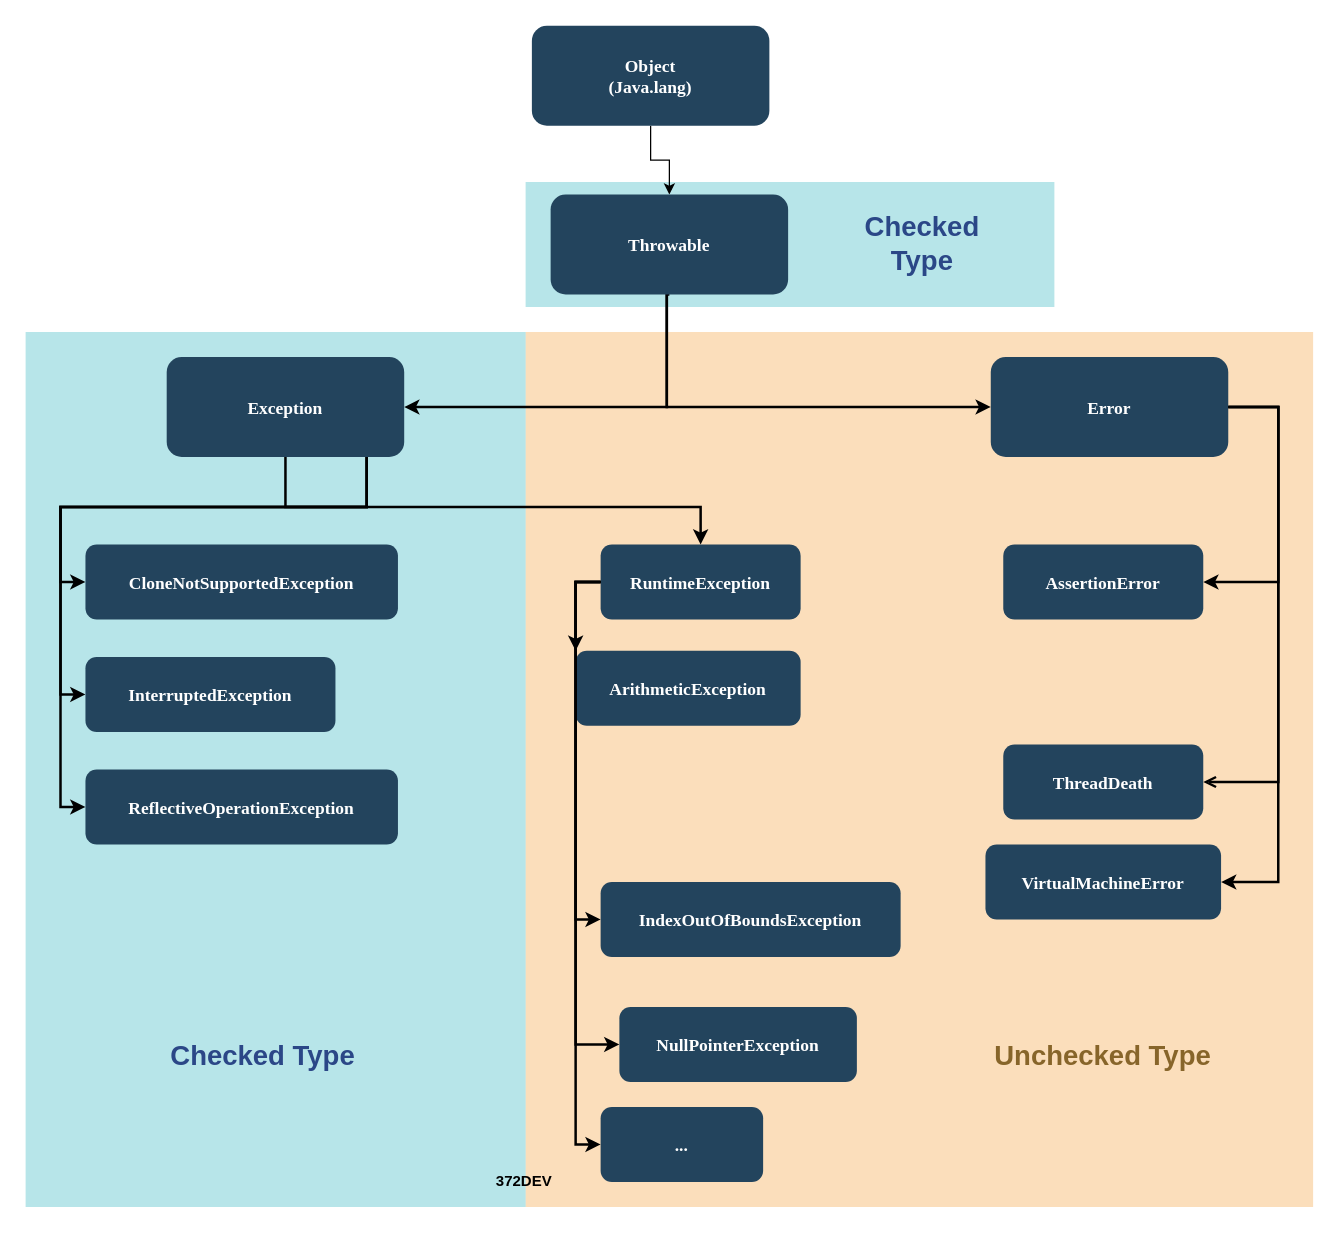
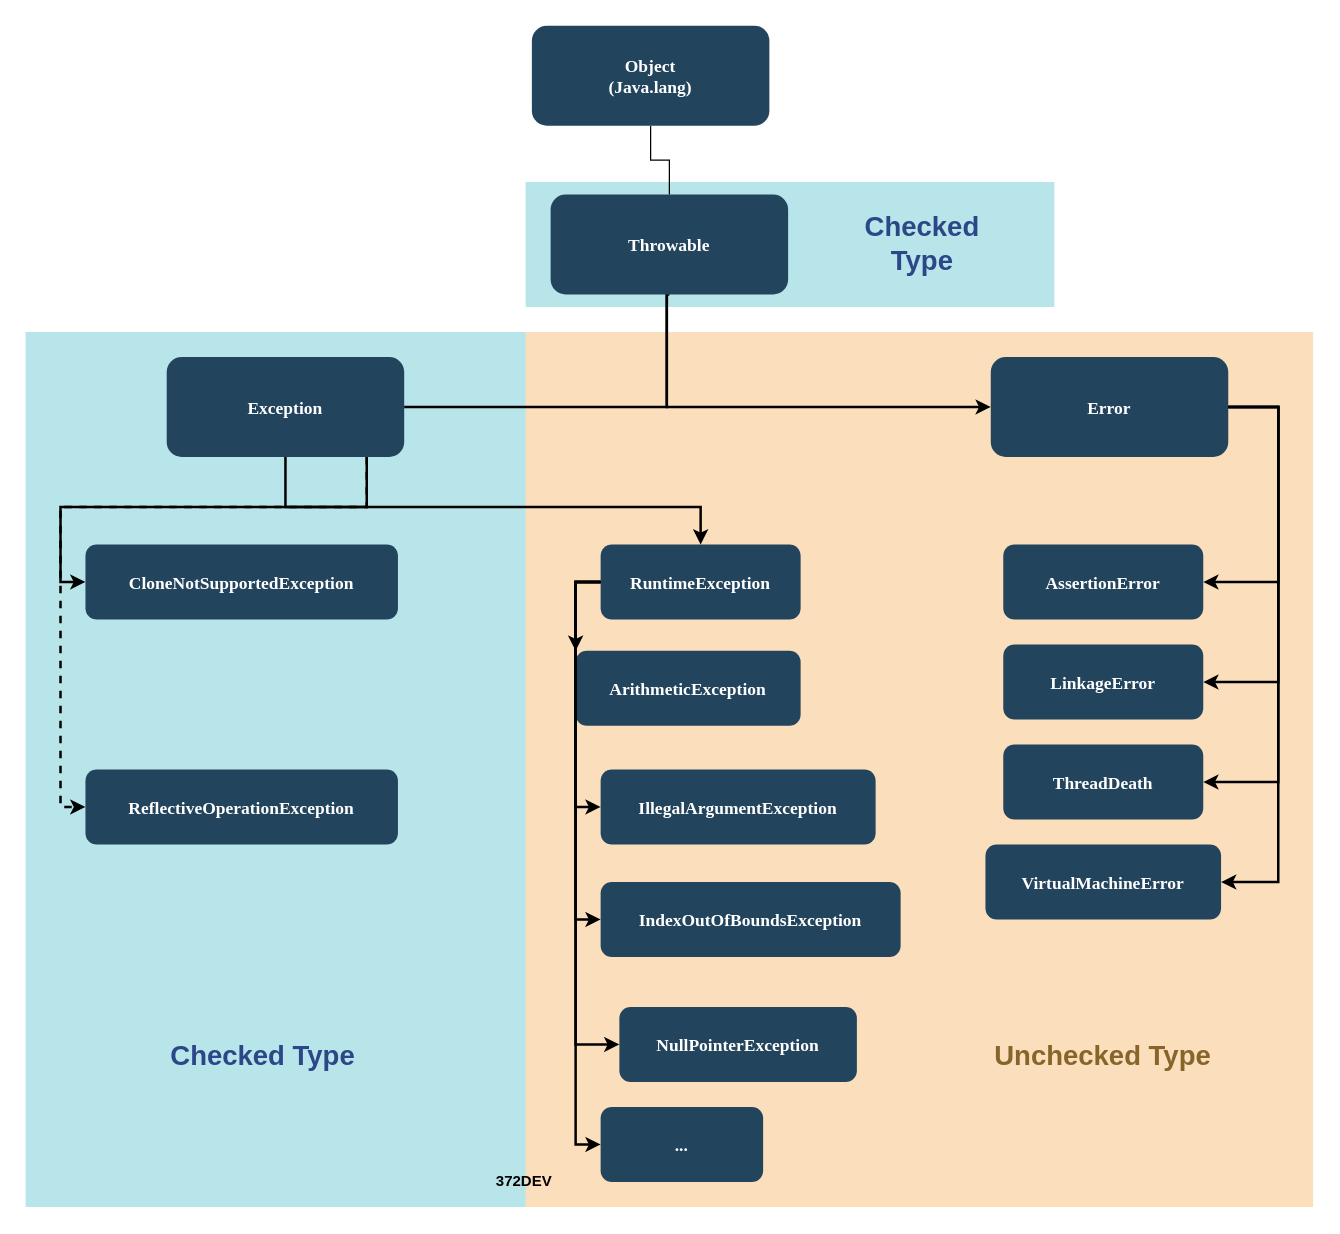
  <mxCell id="0" />
  <mxCell id="1" parent="0" />
  <mxCell id="2" value="" style="strokeColor=none;opacity=30;verticalAlign=bottom;fillColor=#12AAB5;" parent="1" vertex="1"><mxGeometry x="420" y="145" width="423" height="100" as="geometry" /></mxCell>
  <mxCell id="3" value="" style="fillColor=#F2931E;strokeColor=none;opacity=30;" parent="1" vertex="1"><mxGeometry x="420" y="265" width="630" height="700" as="geometry" /></mxCell>
  <mxCell id="4" value="" style="fillColor=#12AAB5;strokeColor=none;opacity=30;" parent="1" vertex="1"><mxGeometry x="20" y="265" width="400" height="700" as="geometry" /></mxCell>
- <mxCell id="5" value="" style="edgeStyle=orthogonalEdgeStyle;rounded=0;orthogonalLoop=1;jettySize=auto;html=1;verticalAlign=middle;" parent="1" source="6" target="33" edge="1"><mxGeometry relative="1" as="geometry" /></mxCell>
+ <mxCell id="5" value="" style="edgeStyle=orthogonalEdgeStyle;rounded=0;orthogonalLoop=1;jettySize=auto;html=1;verticalAlign=middle;endArrow=none;" parent="1" source="6" target="33" edge="1"><mxGeometry relative="1" as="geometry" /></mxCell>
  <mxCell id="6" value="Object&#10;(Java.lang)" style="rounded=1;fillColor=#23445D;gradientColor=none;strokeColor=none;fontColor=#FFFFFF;fontStyle=1;fontFamily=Tahoma;fontSize=14" parent="1" vertex="1"><mxGeometry x="425" y="20" width="190" height="80" as="geometry" /></mxCell>
  <mxCell id="7" value="Error" style="rounded=1;fillColor=#23445D;gradientColor=none;strokeColor=none;fontColor=#FFFFFF;fontStyle=1;fontFamily=Tahoma;fontSize=14" parent="1" vertex="1"><mxGeometry x="792.11" y="285" width="190" height="80" as="geometry" /></mxCell>
  <mxCell id="8" style="edgeStyle=orthogonalEdgeStyle;rounded=0;orthogonalLoop=1;jettySize=auto;html=1;strokeWidth=2;entryX=0;entryY=0.5;entryDx=0;entryDy=0;" parent="1" source="11" target="12" edge="1"><mxGeometry relative="1" as="geometry"><mxPoint x="7.86" y="465" as="targetPoint" /><Array as="points"><mxPoint x="292.86" y="405" /><mxPoint x="47.86" y="405" /><mxPoint x="47.86" y="465" /></Array></mxGeometry></mxCell>
- <mxCell id="9" style="edgeStyle=orthogonalEdgeStyle;rounded=0;orthogonalLoop=1;jettySize=auto;html=1;entryX=0;entryY=0.5;entryDx=0;entryDy=0;strokeWidth=2;" parent="1" source="11" target="13" edge="1"><mxGeometry relative="1" as="geometry"><Array as="points"><mxPoint x="292.86" y="405" /><mxPoint x="47.86" y="405" /><mxPoint x="47.86" y="555" /></Array></mxGeometry></mxCell>
- <mxCell id="10" style="edgeStyle=orthogonalEdgeStyle;rounded=0;orthogonalLoop=1;jettySize=auto;html=1;entryX=0;entryY=0.5;entryDx=0;entryDy=0;strokeWidth=2;" parent="1" source="11" target="14" edge="1"><mxGeometry relative="1" as="geometry"><Array as="points"><mxPoint x="292.86" y="405" /><mxPoint x="47.86" y="405" /><mxPoint x="47.86" y="645" /></Array></mxGeometry></mxCell>
+ <mxCell id="10" style="edgeStyle=orthogonalEdgeStyle;rounded=0;orthogonalLoop=1;jettySize=auto;html=1;entryX=0;entryY=0.5;entryDx=0;entryDy=0;strokeWidth=2;dashed=1;" parent="1" source="11" target="14" edge="1"><mxGeometry relative="1" as="geometry"><Array as="points"><mxPoint x="292.86" y="405" /><mxPoint x="47.86" y="405" /><mxPoint x="47.86" y="645" /></Array></mxGeometry></mxCell>
  <mxCell id="11" value="Exception" style="rounded=1;fillColor=#23445D;gradientColor=none;strokeColor=none;fontColor=#FFFFFF;fontStyle=1;fontFamily=Tahoma;fontSize=14" parent="1" vertex="1"><mxGeometry x="132.86" y="285" width="190" height="80" as="geometry" /></mxCell>
  <mxCell id="12" value="CloneNotSupportedException" style="rounded=1;fillColor=#23445D;gradientColor=none;strokeColor=none;fontColor=#FFFFFF;fontStyle=1;fontFamily=Tahoma;fontSize=14" parent="1" vertex="1"><mxGeometry x="67.86" y="435" width="250" height="60" as="geometry" /></mxCell>
- <mxCell id="13" value="InterruptedException" style="rounded=1;fillColor=#23445D;gradientColor=none;strokeColor=none;fontColor=#FFFFFF;fontStyle=1;fontFamily=Tahoma;fontSize=14" parent="1" vertex="1"><mxGeometry x="67.86" y="525" width="200" height="60" as="geometry" /></mxCell>
  <mxCell id="14" value="ReflectiveOperationException" style="rounded=1;fillColor=#23445D;gradientColor=none;strokeColor=none;fontColor=#FFFFFF;fontStyle=1;fontFamily=Tahoma;fontSize=14" parent="1" vertex="1"><mxGeometry x="67.86" y="615" width="250" height="60" as="geometry" /></mxCell>
  <mxCell id="15" value="RuntimeException" style="rounded=1;fillColor=#23445D;gradientColor=none;strokeColor=none;fontColor=#FFFFFF;fontStyle=1;fontFamily=Tahoma;fontSize=14" parent="1" vertex="1"><mxGeometry x="480" y="435" width="160" height="60" as="geometry" /></mxCell>
  <mxCell id="16" value="ArithmeticException" style="rounded=1;fillColor=#23445D;gradientColor=none;strokeColor=none;fontColor=#FFFFFF;fontStyle=1;fontFamily=Tahoma;fontSize=14" parent="1" vertex="1"><mxGeometry x="460" y="520" width="180" height="60" as="geometry" /></mxCell>
+ <mxCell id="17" value="IllegalArgumentException" style="rounded=1;fillColor=#23445D;gradientColor=none;strokeColor=none;fontColor=#FFFFFF;fontStyle=1;fontFamily=Tahoma;fontSize=14" parent="1" vertex="1"><mxGeometry x="480" y="615" width="220" height="60" as="geometry" /></mxCell>
  <mxCell id="18" value="IndexOutOfBoundsException" style="rounded=1;fillColor=#23445D;gradientColor=none;strokeColor=none;fontColor=#FFFFFF;fontStyle=1;fontFamily=Tahoma;fontSize=14" parent="1" vertex="1"><mxGeometry x="480" y="705" width="240" height="60" as="geometry" /></mxCell>
  <mxCell id="19" value="NullPointerException" style="rounded=1;fillColor=#23445D;gradientColor=none;strokeColor=none;fontColor=#FFFFFF;fontStyle=1;fontFamily=Tahoma;fontSize=14" parent="1" vertex="1"><mxGeometry x="495" y="805" width="190" height="60" as="geometry" /></mxCell>
  <mxCell id="20" value="ThreadDeath" style="rounded=1;fillColor=#23445D;gradientColor=none;strokeColor=none;fontColor=#FFFFFF;fontStyle=1;fontFamily=Tahoma;fontSize=14" parent="1" vertex="1"><mxGeometry x="802.11" y="595" width="160" height="60" as="geometry" /></mxCell>
+ <mxCell id="21" value="LinkageError" style="rounded=1;fillColor=#23445D;gradientColor=none;strokeColor=none;fontColor=#FFFFFF;fontStyle=1;fontFamily=Tahoma;fontSize=14" parent="1" vertex="1"><mxGeometry x="802.11" y="515" width="160" height="60" as="geometry" /></mxCell>
  <mxCell id="22" value="AssertionError" style="rounded=1;fillColor=#23445D;gradientColor=none;strokeColor=none;fontColor=#FFFFFF;fontStyle=1;fontFamily=Tahoma;fontSize=14" parent="1" vertex="1"><mxGeometry x="802.11" y="435" width="160" height="60" as="geometry" /></mxCell>
  <mxCell id="23" value="" style="edgeStyle=elbowEdgeStyle;elbow=horizontal;strokeWidth=2;rounded=0" parent="1" source="15" target="16" edge="1"><mxGeometry x="32" y="245" width="100" height="100" as="geometry"><mxPoint x="-310" y="215" as="sourcePoint" /><mxPoint x="-210" y="115" as="targetPoint" /><Array as="points"><mxPoint x="460" y="515" /></Array></mxGeometry></mxCell>
+ <mxCell id="24" value="" style="edgeStyle=elbowEdgeStyle;elbow=horizontal;strokeWidth=2;rounded=0" parent="1" source="15" target="17" edge="1"><mxGeometry x="32" y="245" width="100" height="100" as="geometry"><mxPoint x="-310" y="215" as="sourcePoint" /><mxPoint x="-210" y="115" as="targetPoint" /><Array as="points"><mxPoint x="460" y="555" /></Array></mxGeometry></mxCell>
  <mxCell id="25" value="" style="edgeStyle=elbowEdgeStyle;elbow=horizontal;strokeWidth=2;rounded=0" parent="1" source="15" edge="1"><mxGeometry x="32" y="245" width="100" height="100" as="geometry"><mxPoint x="-310" y="215" as="sourcePoint" /><mxPoint x="480" y="735" as="targetPoint" /><Array as="points"><mxPoint x="460" y="605" /></Array></mxGeometry></mxCell>
  <mxCell id="26" value="" style="edgeStyle=elbowEdgeStyle;elbow=horizontal;strokeWidth=2;rounded=0" parent="1" source="15" target="19" edge="1"><mxGeometry x="32" y="245" width="100" height="100" as="geometry"><mxPoint x="-310" y="215" as="sourcePoint" /><mxPoint x="-210" y="115" as="targetPoint" /><Array as="points"><mxPoint x="460" y="645" /></Array></mxGeometry></mxCell>
  <mxCell id="27" value="" style="edgeStyle=elbowEdgeStyle;elbow=vertical;strokeWidth=2;rounded=0;exitX=0.5;exitY=1;exitDx=0;exitDy=0;" parent="1" source="11" target="15" edge="1"><mxGeometry x="-99.5" y="260.5" width="100" height="100" as="geometry"><mxPoint x="317.86" y="365" as="sourcePoint" /><mxPoint x="-341.5" y="130.5" as="targetPoint" /><Array as="points"><mxPoint x="318" y="405" /><mxPoint x="335" y="405" /><mxPoint x="430" y="405" /></Array></mxGeometry></mxCell>
- <mxCell id="29" value="" style="edgeStyle=elbowEdgeStyle;elbow=vertical;strokeWidth=2;rounded=0;endArrow=open;" parent="1" source="7" target="20" edge="1"><mxGeometry x="-425.89" y="260.5" width="100" height="100" as="geometry"><mxPoint x="-767.89" y="230.5" as="sourcePoint" /><mxPoint x="-667.89" y="130.5" as="targetPoint" /><Array as="points"><mxPoint x="1022.11" y="405" /></Array></mxGeometry></mxCell>
+ <mxCell id="28" value="" style="edgeStyle=elbowEdgeStyle;elbow=vertical;strokeWidth=2;rounded=0;entryX=1;entryY=0.5;entryDx=0;entryDy=0;" parent="1" source="7" target="21" edge="1"><mxGeometry x="-425.89" y="260.5" width="100" height="100" as="geometry"><mxPoint x="-767.89" y="230.5" as="sourcePoint" /><mxPoint x="-667.89" y="130.5" as="targetPoint" /><Array as="points"><mxPoint x="1022.11" y="515" /></Array></mxGeometry></mxCell>
+ <mxCell id="29" value="" style="edgeStyle=elbowEdgeStyle;elbow=vertical;strokeWidth=2;rounded=0" parent="1" source="7" target="20" edge="1"><mxGeometry x="-425.89" y="260.5" width="100" height="100" as="geometry"><mxPoint x="-767.89" y="230.5" as="sourcePoint" /><mxPoint x="-667.89" y="130.5" as="targetPoint" /><Array as="points"><mxPoint x="1022.11" y="405" /></Array></mxGeometry></mxCell>
  <mxCell id="30" value="" style="edgeStyle=elbowEdgeStyle;elbow=vertical;strokeWidth=2;rounded=0;entryX=1;entryY=0.5;entryDx=0;entryDy=0;" parent="1" source="7" target="22" edge="1"><mxGeometry x="-425.89" y="260.5" width="100" height="100" as="geometry"><mxPoint x="-767.89" y="230.5" as="sourcePoint" /><mxPoint x="-667.89" y="130.5" as="targetPoint" /><Array as="points"><mxPoint x="1022.11" y="395" /></Array></mxGeometry></mxCell>
  <mxCell id="31" value="" style="edgeStyle=orthogonalEdgeStyle;rounded=0;orthogonalLoop=1;jettySize=auto;html=1;entryX=0;entryY=0.5;entryDx=0;entryDy=0;strokeWidth=2;" parent="1" target="7" edge="1"><mxGeometry relative="1" as="geometry"><Array as="points"><mxPoint x="532.86" y="325" /></Array><mxPoint x="532.86" y="165" as="sourcePoint" /></mxGeometry></mxCell>
- <mxCell id="32" value="" style="edgeStyle=orthogonalEdgeStyle;rounded=0;orthogonalLoop=1;jettySize=auto;html=1;entryX=1;entryY=0.5;entryDx=0;entryDy=0;strokeWidth=2;exitX=0.5;exitY=1;exitDx=0;exitDy=0;" parent="1" source="33" target="11" edge="1"><mxGeometry relative="1" as="geometry"><mxPoint x="317.86" y="255" as="targetPoint" /><Array as="points"><mxPoint x="533" y="235" /><mxPoint x="533" y="325" /></Array><mxPoint x="532.86" y="165" as="sourcePoint" /></mxGeometry></mxCell>
+ <mxCell id="32" value="" style="edgeStyle=orthogonalEdgeStyle;rounded=0;orthogonalLoop=1;jettySize=auto;html=1;entryX=1;entryY=0.5;entryDx=0;entryDy=0;strokeWidth=2;exitX=0.5;exitY=1;exitDx=0;exitDy=0;endArrow=none;" parent="1" source="33" target="11" edge="1"><mxGeometry relative="1" as="geometry"><mxPoint x="317.86" y="255" as="targetPoint" /><Array as="points"><mxPoint x="533" y="235" /><mxPoint x="533" y="325" /></Array><mxPoint x="532.86" y="165" as="sourcePoint" /></mxGeometry></mxCell>
  <mxCell id="33" value="Throwable" style="rounded=1;fillColor=#23445D;gradientColor=none;strokeColor=none;fontColor=#FFFFFF;fontStyle=1;fontFamily=Tahoma;fontSize=14;verticalAlign=middle;" parent="1" vertex="1"><mxGeometry x="440" y="155" width="190" height="80" as="geometry" /></mxCell>
  <mxCell id="34" value="VirtualMachineError" style="rounded=1;fillColor=#23445D;gradientColor=none;strokeColor=none;fontColor=#FFFFFF;fontStyle=1;fontFamily=Tahoma;fontSize=14" parent="1" vertex="1"><mxGeometry x="787.86" y="675" width="188.5" height="60" as="geometry" /></mxCell>
  <mxCell id="35" value="" style="edgeStyle=elbowEdgeStyle;elbow=vertical;strokeWidth=2;rounded=0;exitX=1;exitY=0.5;exitDx=0;exitDy=0;" parent="1" source="7" target="34" edge="1"><mxGeometry x="-425.89" y="350.5" width="100" height="100" as="geometry"><mxPoint x="982.11" y="415" as="sourcePoint" /><mxPoint x="-667.89" y="220.5" as="targetPoint" /><Array as="points"><mxPoint x="1022.11" y="495" /></Array></mxGeometry></mxCell>
  <mxCell id="36" value="..." style="rounded=1;fillColor=#23445D;gradientColor=none;strokeColor=none;fontColor=#FFFFFF;fontStyle=1;fontFamily=Tahoma;fontSize=14" parent="1" vertex="1"><mxGeometry x="480" y="885" width="130" height="60" as="geometry" /></mxCell>
  <mxCell id="37" value="" style="edgeStyle=elbowEdgeStyle;elbow=horizontal;strokeWidth=2;rounded=0" parent="1" target="36" edge="1"><mxGeometry x="32" y="335" width="100" height="100" as="geometry"><mxPoint x="480" y="465" as="sourcePoint" /><mxPoint x="-210" y="205" as="targetPoint" /><Array as="points"><mxPoint x="460" y="465" /><mxPoint x="460" y="735" /></Array></mxGeometry></mxCell>
  <mxCell id="38" value="372DEV" style="text;html=1;strokeColor=none;fillColor=none;align=center;verticalAlign=middle;whiteSpace=wrap;rounded=0;fontStyle=1" parent="1" vertex="1"><mxGeometry x="378" y="930" width="82.14" height="30" as="geometry" /></mxCell>
  <mxCell id="39" value="Checked Type" style="text;html=1;align=center;verticalAlign=middle;whiteSpace=wrap;rounded=0;strokeWidth=2;fontSize=22;fontStyle=1;fontColor=#2B4787;" parent="1" vertex="1"><mxGeometry x="90" y="815" width="240" height="60" as="geometry" /></mxCell>
  <mxCell id="40" value="Unchecked Type" style="text;html=1;align=center;verticalAlign=middle;whiteSpace=wrap;rounded=0;strokeWidth=2;fontSize=22;fontStyle=1;fontColor=#87652A;" parent="1" vertex="1"><mxGeometry x="762.11" y="815" width="240" height="60" as="geometry" /></mxCell>
  <mxCell id="41" value="&lt;span style=&quot;color: rgb(43 , 71 , 135)&quot;&gt;Checked&lt;br&gt;Type&lt;/span&gt;" style="text;html=1;align=center;verticalAlign=middle;whiteSpace=wrap;rounded=0;strokeWidth=2;fontSize=22;fontStyle=1;fontColor=#87652A;" parent="1" vertex="1"><mxGeometry x="645" y="165" width="185" height="60" as="geometry" /></mxCell>
